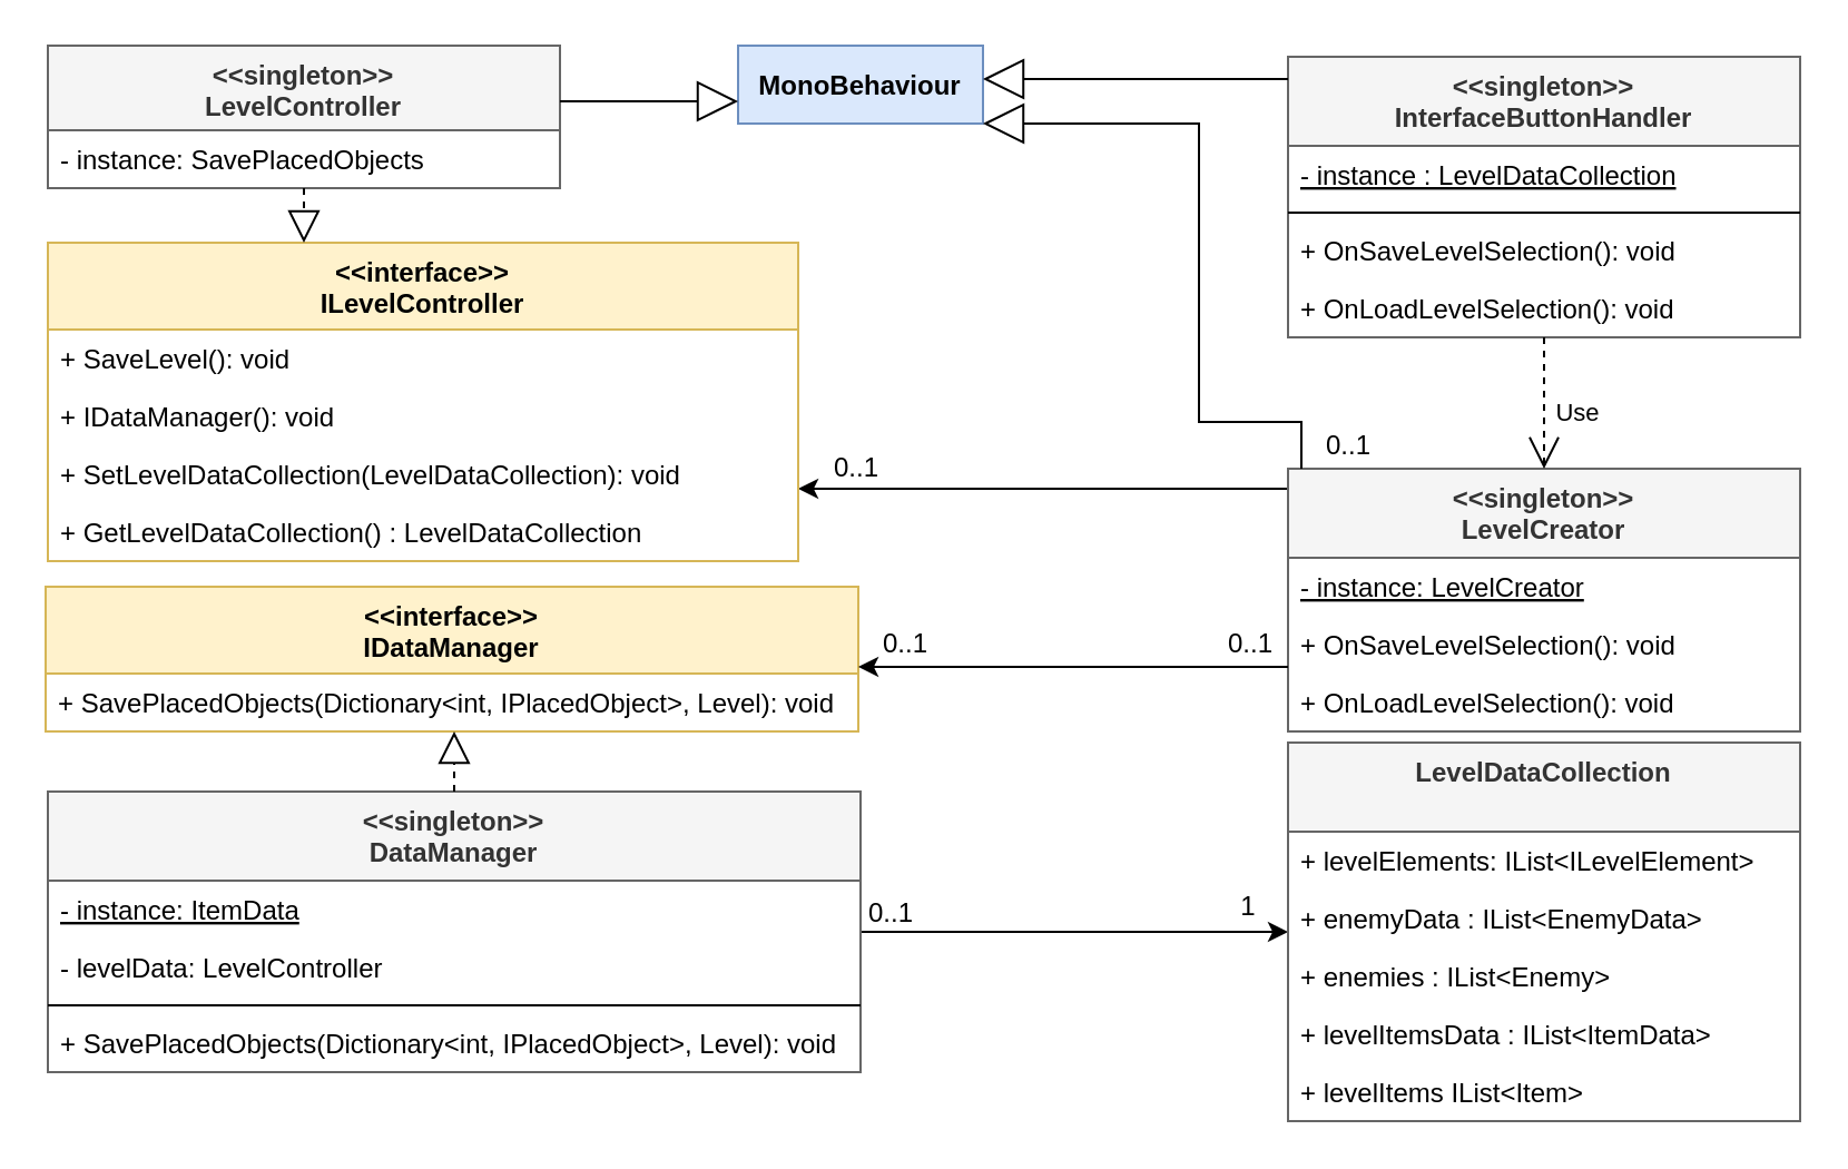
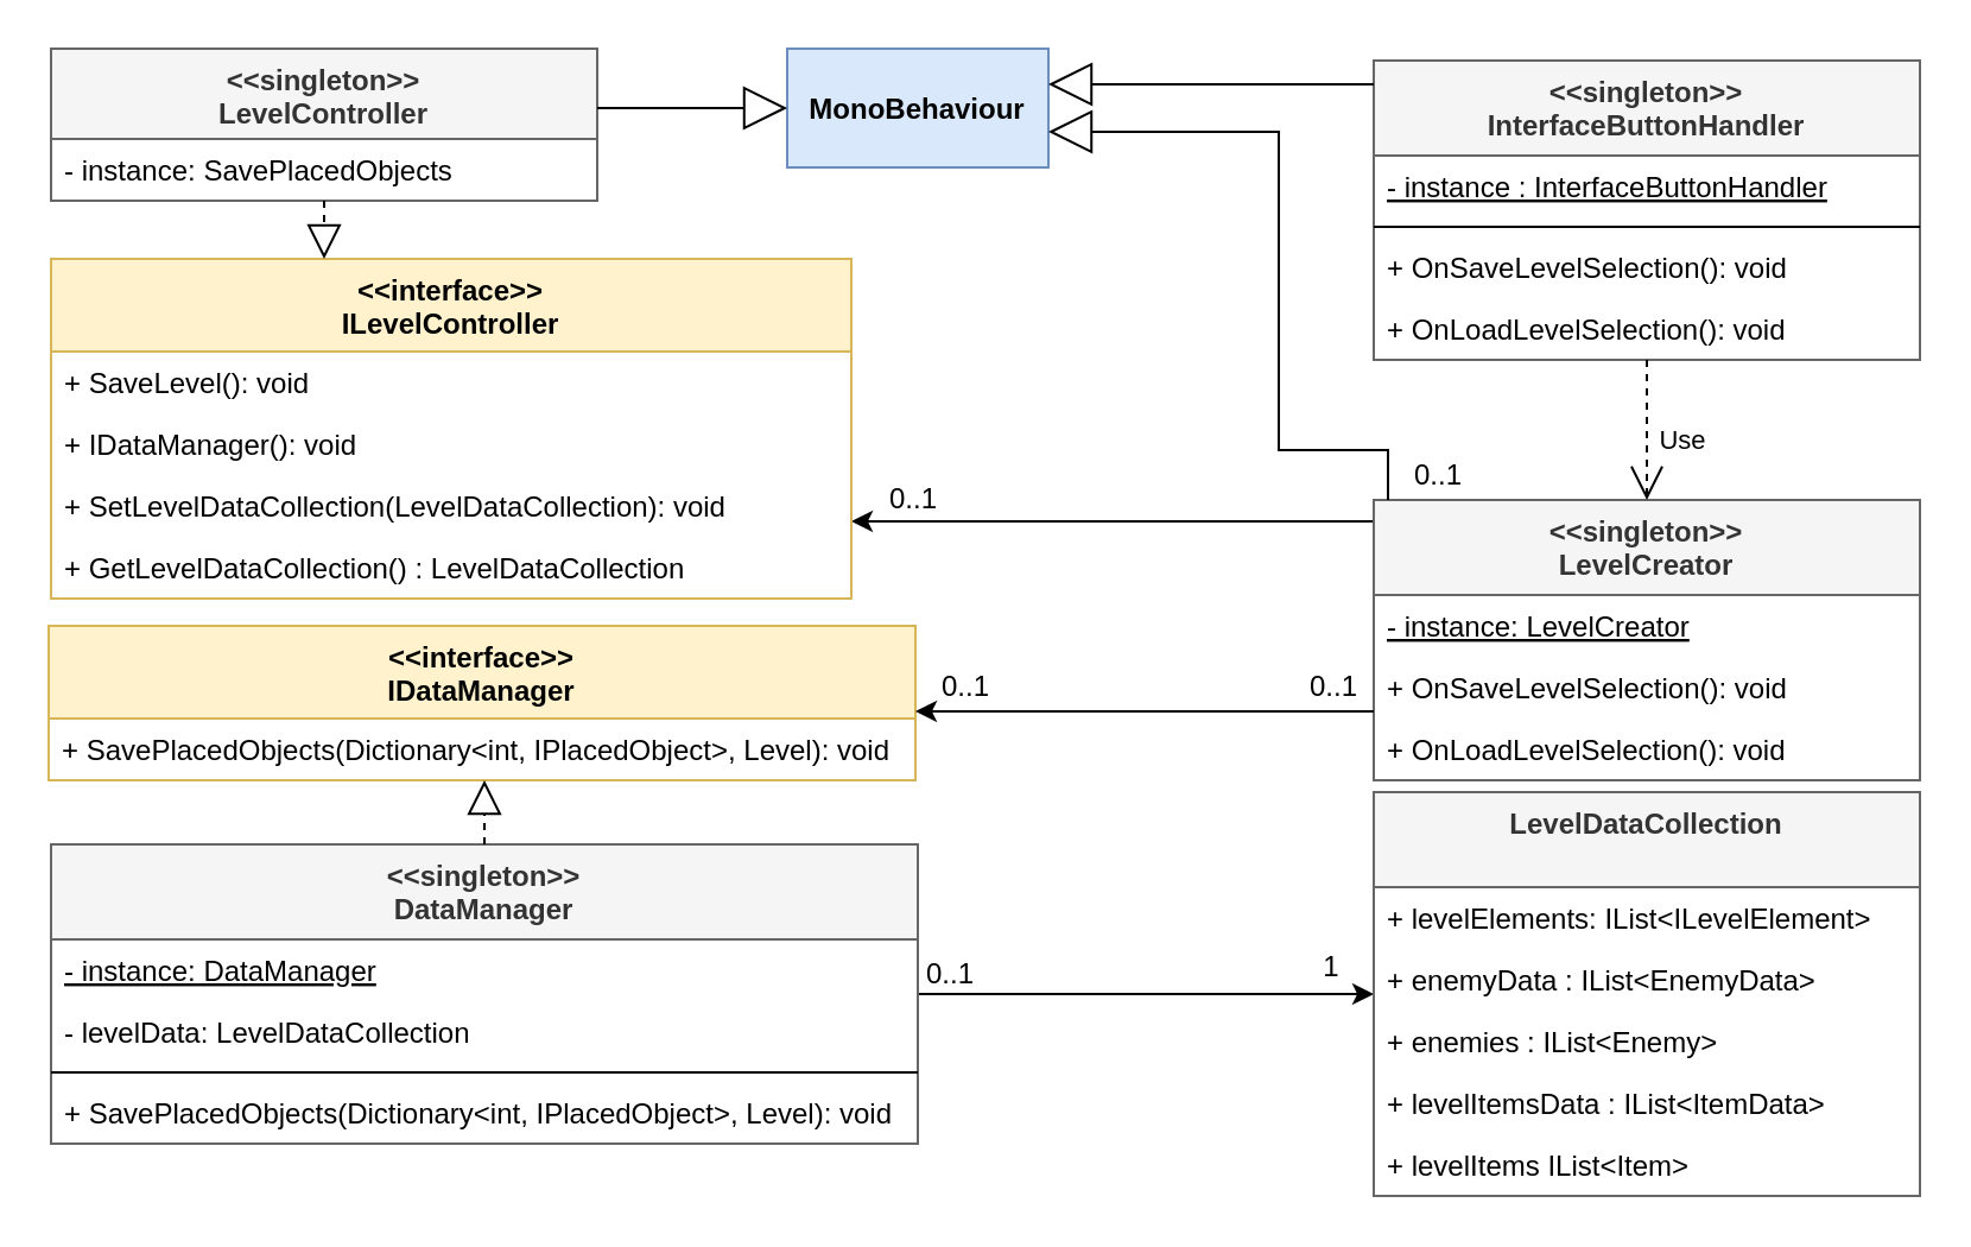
  <mxCell id="0" />
  <mxCell id="1" parent="0" />
  <mxCell id="2" style="edgeStyle=orthogonalEdgeStyle;rounded=0;orthogonalLoop=1;jettySize=auto;html=1;" parent="1" source="5" target="17" edge="1"><mxGeometry relative="1" as="geometry"><mxPoint x="434" y="209" as="targetPoint" /><Array as="points"><mxPoint x="434" y="219" /><mxPoint x="434" y="219" /></Array></mxGeometry></mxCell>
  <mxCell id="3" value="0..1" style="text;html=1;resizable=0;points=[];align=center;verticalAlign=middle;labelBackgroundColor=#ffffff;" parent="2" vertex="1" connectable="0"><mxGeometry x="0.917" y="-2" relative="1" as="geometry"><mxPoint x="16" y="-8" as="offset" /></mxGeometry></mxCell>
  <mxCell id="4" value="0..1" style="text;html=1;resizable=0;points=[];align=center;verticalAlign=middle;labelBackgroundColor=#ffffff;" parent="2" vertex="1" connectable="0"><mxGeometry x="-0.143" y="-83" relative="1" as="geometry"><mxPoint x="120" y="63" as="offset" /></mxGeometry></mxCell>
  <mxCell id="5" value="&lt;&lt;singleton&gt;&gt;&#10;LevelCreator" style="swimlane;fontStyle=1;align=center;verticalAlign=top;childLayout=stackLayout;horizontal=1;startSize=40;horizontalStack=0;resizeParent=1;resizeParentMax=0;resizeLast=0;collapsible=1;marginBottom=0;fillColor=#f5f5f5;strokeColor=#666666;fontColor=#333333;" parent="1" vertex="1"><mxGeometry x="578" y="210" width="230" height="118" as="geometry"><mxRectangle x="-680" y="226" width="100" height="40" as="alternateBounds" /></mxGeometry></mxCell>
  <mxCell id="6" value="- instance: LevelCreator" style="text;align=left;verticalAlign=top;spacingLeft=4;spacingRight=4;overflow=hidden;rotatable=0;points=[[0,0.5],[1,0.5]];portConstraint=eastwest;fontStyle=4" parent="5" vertex="1"><mxGeometry y="40" width="230" height="26" as="geometry" /></mxCell>
  <mxCell id="7" value="+ OnSaveLevelSelection(): void" style="text;align=left;verticalAlign=top;spacingLeft=4;spacingRight=4;overflow=hidden;rotatable=0;points=[[0,0.5],[1,0.5]];portConstraint=eastwest;" parent="5" vertex="1"><mxGeometry y="66" width="230" height="26" as="geometry" /></mxCell>
  <mxCell id="8" value="+ OnLoadLevelSelection(): void" style="text;align=left;verticalAlign=top;spacingLeft=4;spacingRight=4;overflow=hidden;rotatable=0;points=[[0,0.5],[1,0.5]];portConstraint=eastwest;" parent="5" vertex="1"><mxGeometry y="92" width="230" height="26" as="geometry" /></mxCell>
  <mxCell id="9" value="&lt;&lt;singleton&gt;&gt;&#10;InterfaceButtonHandler" style="swimlane;fontStyle=1;align=center;verticalAlign=top;childLayout=stackLayout;horizontal=1;startSize=40;horizontalStack=0;resizeParent=1;resizeParentMax=0;resizeLast=0;collapsible=1;marginBottom=0;fillColor=#f5f5f5;strokeColor=#666666;fontColor=#333333;" parent="1" vertex="1"><mxGeometry x="578" y="25" width="230" height="126" as="geometry" /></mxCell>
- <mxCell id="10" value="- instance : LevelDataCollection" style="text;align=left;verticalAlign=top;spacingLeft=4;spacingRight=4;overflow=hidden;rotatable=0;points=[[0,0.5],[1,0.5]];portConstraint=eastwest;fontStyle=4" parent="9" vertex="1"><mxGeometry y="40" width="230" height="26" as="geometry" /></mxCell>
+ <mxCell id="10" value="- instance : InterfaceButtonHandler" style="text;align=left;verticalAlign=top;spacingLeft=4;spacingRight=4;overflow=hidden;rotatable=0;points=[[0,0.5],[1,0.5]];portConstraint=eastwest;fontStyle=4" parent="9" vertex="1"><mxGeometry y="40" width="230" height="26" as="geometry" /></mxCell>
  <mxCell id="11" value="" style="line;strokeWidth=1;fillColor=none;align=left;verticalAlign=middle;spacingTop=-1;spacingLeft=3;spacingRight=3;rotatable=0;labelPosition=right;points=[];portConstraint=eastwest;" parent="9" vertex="1"><mxGeometry y="66" width="230" height="8" as="geometry" /></mxCell>
  <mxCell id="12" value="+ OnSaveLevelSelection(): void" style="text;align=left;verticalAlign=top;spacingLeft=4;spacingRight=4;overflow=hidden;rotatable=0;points=[[0,0.5],[1,0.5]];portConstraint=eastwest;" parent="9" vertex="1"><mxGeometry y="74" width="230" height="26" as="geometry" /></mxCell>
  <mxCell id="13" value="+ OnLoadLevelSelection(): void" style="text;align=left;verticalAlign=top;spacingLeft=4;spacingRight=4;overflow=hidden;rotatable=0;points=[[0,0.5],[1,0.5]];portConstraint=eastwest;" parent="9" vertex="1"><mxGeometry y="100" width="230" height="26" as="geometry" /></mxCell>
- <mxCell id="14" value="MonoBehaviour" style="fillColor=#dae8fc;strokeColor=#6c8ebf;fontStyle=1" parent="1" vertex="1"><mxGeometry x="331" y="20" width="110" height="35" as="geometry" /></mxCell>
+ <mxCell id="14" value="MonoBehaviour" style="fillColor=#dae8fc;strokeColor=#6c8ebf;fontStyle=1" parent="1" vertex="1"><mxGeometry x="331" y="20" width="110" height="50" as="geometry" /></mxCell>
  <mxCell id="15" value="" style="endArrow=block;endSize=16;endFill=0;edgeStyle=orthogonalEdgeStyle;rounded=0;labelBackgroundColor=none;html=1;" parent="1" source="9" target="14" edge="1"><mxGeometry width="160" relative="1" as="geometry"><mxPoint x="1303.5" y="863.088" as="sourcePoint" /><mxPoint x="1220.5" y="694.853" as="targetPoint" /><Array as="points"><mxPoint x="508" y="35" /><mxPoint x="508" y="35" /></Array></mxGeometry></mxCell>
  <mxCell id="16" value="" style="endArrow=block;endSize=16;endFill=0;edgeStyle=orthogonalEdgeStyle;rounded=0;labelBackgroundColor=none;html=1;" parent="1" source="5" target="14" edge="1"><mxGeometry width="160" relative="1" as="geometry"><mxPoint x="817.176" y="965" as="sourcePoint" /><mxPoint x="1003" y="939.941" as="targetPoint" /><Array as="points"><mxPoint x="584" y="189" /><mxPoint x="538" y="189" /><mxPoint x="538" y="55" /></Array></mxGeometry></mxCell>
  <mxCell id="17" value="&lt;&lt;interface&gt;&gt;&#10;ILevelController" style="swimlane;fontStyle=1;align=center;verticalAlign=top;childLayout=stackLayout;horizontal=1;startSize=39;horizontalStack=0;resizeParent=1;resizeParentMax=0;resizeLast=0;collapsible=1;marginBottom=0;fillColor=#fff2cc;strokeColor=#d6b656;" parent="1" vertex="1"><mxGeometry x="21" y="108.5" width="337" height="143" as="geometry" /></mxCell>
  <mxCell id="18" value="+ SaveLevel(): void" style="text;align=left;verticalAlign=top;spacingLeft=4;spacingRight=4;overflow=hidden;rotatable=0;points=[[0,0.5],[1,0.5]];portConstraint=eastwest;" parent="17" vertex="1"><mxGeometry y="39" width="337" height="26" as="geometry" /></mxCell>
  <mxCell id="19" value="+ IDataManager(): void" style="text;align=left;verticalAlign=top;spacingLeft=4;spacingRight=4;overflow=hidden;rotatable=0;points=[[0,0.5],[1,0.5]];portConstraint=eastwest;" parent="17" vertex="1"><mxGeometry y="65" width="337" height="26" as="geometry" /></mxCell>
  <mxCell id="20" value="+ SetLevelDataCollection(LevelDataCollection): void" style="text;align=left;verticalAlign=top;spacingLeft=4;spacingRight=4;overflow=hidden;rotatable=0;points=[[0,0.5],[1,0.5]];portConstraint=eastwest;" vertex="1" parent="17"><mxGeometry y="91" width="337" height="26" as="geometry" /></mxCell>
  <mxCell id="21" value="+ GetLevelDataCollection() : LevelDataCollection" style="text;align=left;verticalAlign=top;spacingLeft=4;spacingRight=4;overflow=hidden;rotatable=0;points=[[0,0.5],[1,0.5]];portConstraint=eastwest;" vertex="1" parent="17"><mxGeometry y="117" width="337" height="26" as="geometry" /></mxCell>
  <mxCell id="22" value="&lt;&lt;singleton&gt;&gt;&#10;LevelController" style="swimlane;fontStyle=1;align=center;verticalAlign=top;childLayout=stackLayout;horizontal=1;startSize=38;horizontalStack=0;resizeParent=1;resizeParentMax=0;resizeLast=0;collapsible=1;marginBottom=0;fillColor=#f5f5f5;strokeColor=#666666;fontColor=#333333;" parent="1" vertex="1"><mxGeometry x="21" y="20" width="230" height="64" as="geometry" /></mxCell>
  <mxCell id="23" value="- instance: SavePlacedObjects" style="text;align=left;verticalAlign=top;spacingLeft=4;spacingRight=4;overflow=hidden;rotatable=0;points=[[0,0.5],[1,0.5]];portConstraint=eastwest;" vertex="1" parent="22"><mxGeometry y="38" width="230" height="26" as="geometry" /></mxCell>
  <mxCell id="24" value="" style="endArrow=block;dashed=1;endFill=0;endSize=12;html=1;rounded=0;edgeStyle=orthogonalEdgeStyle;" parent="1" source="22" target="17" edge="1"><mxGeometry width="160" relative="1" as="geometry"><mxPoint x="1144" y="658.5" as="sourcePoint" /><mxPoint x="665" y="478.5" as="targetPoint" /><Array as="points"><mxPoint x="149" y="199" /></Array></mxGeometry></mxCell>
  <mxCell id="25" value="" style="endArrow=block;endSize=16;endFill=0;edgeStyle=orthogonalEdgeStyle;rounded=0;labelBackgroundColor=none;html=1;" parent="1" source="22" target="14" edge="1"><mxGeometry width="160" relative="1" as="geometry"><mxPoint x="424" y="229" as="sourcePoint" /><mxPoint x="384" y="49" as="targetPoint" /><Array as="points"><mxPoint x="288" y="45" /><mxPoint x="288" y="45" /></Array></mxGeometry></mxCell>
  <mxCell id="26" value="Use" style="endArrow=open;endSize=12;dashed=1;html=1;rounded=0;edgeStyle=orthogonalEdgeStyle;" parent="1" source="9" target="5" edge="1"><mxGeometry x="0.152" y="15" width="160" relative="1" as="geometry"><mxPoint x="276.5" y="309" as="sourcePoint" /><mxPoint x="545" y="309" as="targetPoint" /><Array as="points"><mxPoint x="677" y="289" /></Array><mxPoint as="offset" /></mxGeometry></mxCell>
  <mxCell id="27" value="&lt;&lt;interface&gt;&gt;&#10;IDataManager" style="swimlane;fontStyle=1;align=center;verticalAlign=top;childLayout=stackLayout;horizontal=1;startSize=39;horizontalStack=0;resizeParent=1;resizeParentMax=0;resizeLast=0;collapsible=1;marginBottom=0;fillColor=#fff2cc;strokeColor=#d6b656;" parent="1" vertex="1"><mxGeometry x="20" y="263" width="365" height="65" as="geometry" /></mxCell>
  <mxCell id="28" value="+ SavePlacedObjects(Dictionary&lt;int, IPlacedObject&gt;, Level): void" style="text;align=left;verticalAlign=top;spacingLeft=4;spacingRight=4;overflow=hidden;rotatable=0;points=[[0,0.5],[1,0.5]];portConstraint=eastwest;" parent="27" vertex="1"><mxGeometry y="39" width="365" height="26" as="geometry" /></mxCell>
  <mxCell id="29" style="edgeStyle=orthogonalEdgeStyle;rounded=0;orthogonalLoop=1;jettySize=auto;html=1;" parent="1" source="5" target="27" edge="1"><mxGeometry relative="1" as="geometry"><mxPoint x="484.167" y="218.5" as="sourcePoint" /><mxPoint x="633.5" y="259.333" as="targetPoint" /><Array as="points"><mxPoint x="394" y="299" /><mxPoint x="394" y="299" /></Array></mxGeometry></mxCell>
  <mxCell id="30" value="0..1" style="text;html=1;resizable=0;points=[];align=center;verticalAlign=middle;labelBackgroundColor=#ffffff;" parent="29" vertex="1" connectable="0"><mxGeometry x="0.838" y="-1" relative="1" as="geometry"><mxPoint x="4" y="-9.5" as="offset" /></mxGeometry></mxCell>
  <mxCell id="31" value="0..1" style="text;html=1;resizable=0;points=[];align=center;verticalAlign=middle;labelBackgroundColor=#ffffff;" parent="29" vertex="1" connectable="0"><mxGeometry x="0.73" y="-138" relative="1" as="geometry"><mxPoint x="149" y="127.5" as="offset" /></mxGeometry></mxCell>
  <mxCell id="32" style="edgeStyle=orthogonalEdgeStyle;rounded=0;orthogonalLoop=1;jettySize=auto;html=1;" parent="1" source="34" target="40" edge="1"><mxGeometry relative="1" as="geometry" /></mxCell>
  <mxCell id="33" value="1" style="text;html=1;resizable=0;points=[];align=center;verticalAlign=middle;labelBackgroundColor=#ffffff;" parent="32" vertex="1" connectable="0"><mxGeometry x="0.748" y="-1" relative="1" as="geometry"><mxPoint x="5.5" y="-12.5" as="offset" /></mxGeometry></mxCell>
  <mxCell id="34" value="&lt;&lt;singleton&gt;&gt;&#10;DataManager" style="swimlane;fontStyle=1;align=center;verticalAlign=top;childLayout=stackLayout;horizontal=1;startSize=40;horizontalStack=0;resizeParent=1;resizeParentMax=0;resizeLast=0;collapsible=1;marginBottom=0;fillColor=#f5f5f5;strokeColor=#666666;fontColor=#333333;" parent="1" vertex="1"><mxGeometry x="21" y="355" width="365" height="126" as="geometry"><mxRectangle x="-680" y="226" width="100" height="40" as="alternateBounds" /></mxGeometry></mxCell>
- <mxCell id="35" value="- instance: ItemData" style="text;align=left;verticalAlign=top;spacingLeft=4;spacingRight=4;overflow=hidden;rotatable=0;points=[[0,0.5],[1,0.5]];portConstraint=eastwest;fontStyle=4" parent="34" vertex="1"><mxGeometry y="40" width="365" height="26" as="geometry" /></mxCell>
- <mxCell id="36" value="- levelData: LevelController" style="text;align=left;verticalAlign=top;spacingLeft=4;spacingRight=4;overflow=hidden;rotatable=0;points=[[0,0.5],[1,0.5]];portConstraint=eastwest;" parent="34" vertex="1"><mxGeometry y="66" width="365" height="26" as="geometry" /></mxCell>
+ <mxCell id="35" value="- instance: DataManager" style="text;align=left;verticalAlign=top;spacingLeft=4;spacingRight=4;overflow=hidden;rotatable=0;points=[[0,0.5],[1,0.5]];portConstraint=eastwest;fontStyle=4" parent="34" vertex="1"><mxGeometry y="40" width="365" height="26" as="geometry" /></mxCell>
+ <mxCell id="36" value="- levelData: LevelDataCollection" style="text;align=left;verticalAlign=top;spacingLeft=4;spacingRight=4;overflow=hidden;rotatable=0;points=[[0,0.5],[1,0.5]];portConstraint=eastwest;" parent="34" vertex="1"><mxGeometry y="66" width="365" height="26" as="geometry" /></mxCell>
  <mxCell id="37" value="" style="line;strokeWidth=1;fillColor=none;align=left;verticalAlign=middle;spacingTop=-1;spacingLeft=3;spacingRight=3;rotatable=0;labelPosition=right;points=[];portConstraint=eastwest;" parent="34" vertex="1"><mxGeometry y="92" width="365" height="8" as="geometry" /></mxCell>
  <mxCell id="38" value="+ SavePlacedObjects(Dictionary&lt;int, IPlacedObject&gt;, Level): void" style="text;align=left;verticalAlign=top;spacingLeft=4;spacingRight=4;overflow=hidden;rotatable=0;points=[[0,0.5],[1,0.5]];portConstraint=eastwest;" parent="34" vertex="1"><mxGeometry y="100" width="365" height="26" as="geometry" /></mxCell>
  <mxCell id="39" value="" style="endArrow=block;dashed=1;endFill=0;endSize=12;html=1;rounded=0;edgeStyle=orthogonalEdgeStyle;" parent="1" source="34" target="27" edge="1"><mxGeometry width="160" relative="1" as="geometry"><mxPoint x="379.5" y="425" as="sourcePoint" /><mxPoint x="318" y="385" as="targetPoint" /><Array as="points"><mxPoint x="159" y="375" /><mxPoint x="159" y="375" /></Array></mxGeometry></mxCell>
  <mxCell id="40" value="LevelDataCollection" style="swimlane;fontStyle=1;align=center;verticalAlign=top;childLayout=stackLayout;horizontal=1;startSize=40;horizontalStack=0;resizeParent=1;resizeParentMax=0;resizeLast=0;collapsible=1;marginBottom=0;fillColor=#f5f5f5;strokeColor=#666666;fontColor=#333333;" parent="1" vertex="1"><mxGeometry x="578" y="333" width="230" height="170" as="geometry"><mxRectangle x="-680" y="226" width="100" height="40" as="alternateBounds" /></mxGeometry></mxCell>
  <mxCell id="41" value="+ levelElements: IList&lt;ILevelElement&gt;" style="text;align=left;verticalAlign=top;spacingLeft=4;spacingRight=4;overflow=hidden;rotatable=0;points=[[0,0.5],[1,0.5]];portConstraint=eastwest;" parent="40" vertex="1"><mxGeometry y="40" width="230" height="26" as="geometry" /></mxCell>
  <mxCell id="42" value="+ enemyData : IList&lt;EnemyData&gt;" style="text;align=left;verticalAlign=top;spacingLeft=4;spacingRight=4;overflow=hidden;rotatable=0;points=[[0,0.5],[1,0.5]];portConstraint=eastwest;" parent="40" vertex="1"><mxGeometry y="66" width="230" height="26" as="geometry" /></mxCell>
  <mxCell id="43" value="+ enemies : IList&lt;Enemy&gt;" style="text;align=left;verticalAlign=top;spacingLeft=4;spacingRight=4;overflow=hidden;rotatable=0;points=[[0,0.5],[1,0.5]];portConstraint=eastwest;" parent="40" vertex="1"><mxGeometry y="92" width="230" height="26" as="geometry" /></mxCell>
  <mxCell id="44" value="+ levelItemsData : IList&lt;ItemData&gt;" style="text;align=left;verticalAlign=top;spacingLeft=4;spacingRight=4;overflow=hidden;rotatable=0;points=[[0,0.5],[1,0.5]];portConstraint=eastwest;" parent="40" vertex="1"><mxGeometry y="118" width="230" height="26" as="geometry" /></mxCell>
  <mxCell id="45" value="+ levelItems IList&lt;Item&gt;" style="text;align=left;verticalAlign=top;spacingLeft=4;spacingRight=4;overflow=hidden;rotatable=0;points=[[0,0.5],[1,0.5]];portConstraint=eastwest;" parent="40" vertex="1"><mxGeometry y="144" width="230" height="26" as="geometry" /></mxCell>
  <mxCell id="46" value="0..1" style="text;html=1;resizable=0;points=[];autosize=1;align=left;verticalAlign=top;spacingTop=-4;" parent="1" vertex="1"><mxGeometry x="388" y="400" width="40" height="20" as="geometry" /></mxCell>
